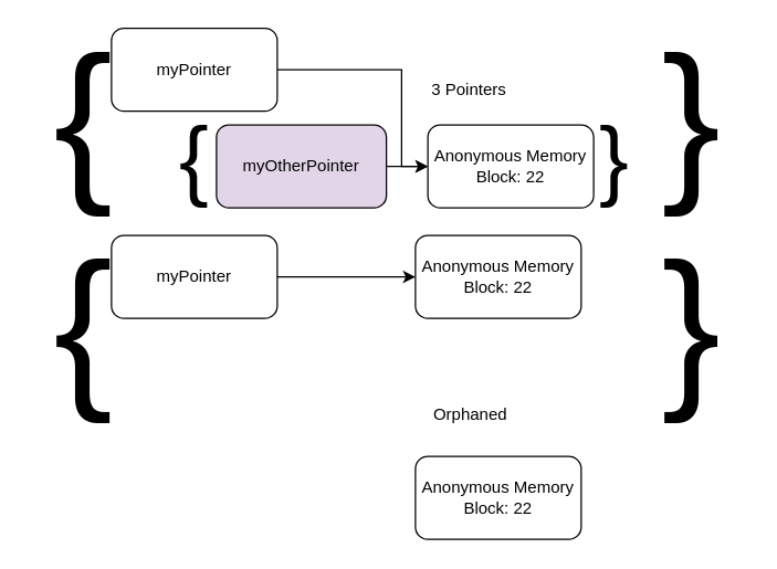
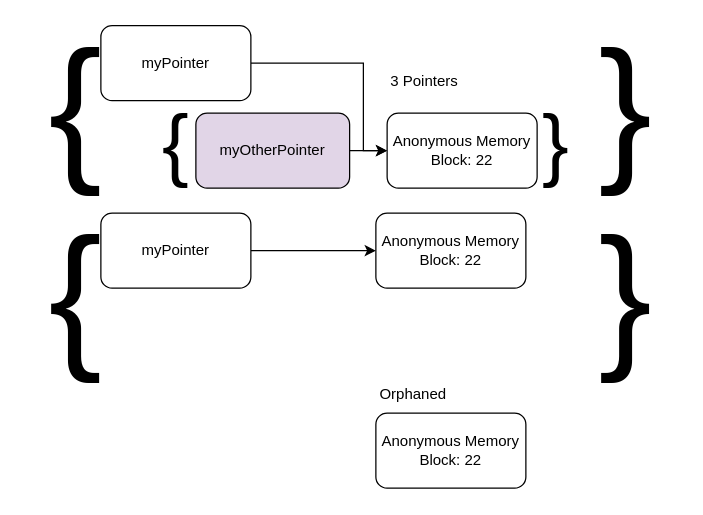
  <mxCell id="0" />
  <mxCell id="1" parent="0" />
  <mxCell id="2" style="edgeStyle=orthogonalEdgeStyle;rounded=0;orthogonalLoop=1;jettySize=auto;html=1;exitX=1;exitY=0.5;exitDx=0;exitDy=0;" parent="1" source="3" target="6" edge="1"><mxGeometry relative="1" as="geometry" /></mxCell>
  <mxCell id="3" value="myOtherPointer" style="rounded=1;whiteSpace=wrap;html=1;fillColor=#e1d5e7;" parent="1" vertex="1"><mxGeometry x="156" y="90" width="123" height="60" as="geometry" /></mxCell>
  <mxCell id="4" value="&lt;font style=&quot;font-size: 64px;&quot;&gt;{&lt;/font&gt;" style="text;html=1;strokeColor=none;fillColor=none;align=center;verticalAlign=middle;whiteSpace=wrap;rounded=0;" parent="1" vertex="1"><mxGeometry x="100" y="50" width="80" height="130" as="geometry" /></mxCell>
  <mxCell id="5" value="&lt;font style=&quot;font-size: 64px;&quot;&gt;}&lt;/font&gt;" style="text;html=1;strokeColor=none;fillColor=none;align=center;verticalAlign=middle;whiteSpace=wrap;rounded=0;" parent="1" vertex="1"><mxGeometry x="404.42" y="50" width="80" height="130" as="geometry" /></mxCell>
  <mxCell id="6" value="Anonymous Memory Block: 22" style="rounded=1;whiteSpace=wrap;html=1;" parent="1" vertex="1"><mxGeometry x="309" y="90" width="120" height="60" as="geometry" /></mxCell>
  <mxCell id="7" value="Anonymous Memory Block: 22" style="rounded=1;whiteSpace=wrap;html=1;" parent="1" vertex="1"><mxGeometry x="300" y="330" width="120" height="60" as="geometry" /></mxCell>
  <mxCell id="8" style="edgeStyle=orthogonalEdgeStyle;rounded=0;orthogonalLoop=1;jettySize=auto;html=1;exitX=1;exitY=0.5;exitDx=0;exitDy=0;entryX=0;entryY=0.5;entryDx=0;entryDy=0;" edge="1" parent="1" source="9" target="6"><mxGeometry relative="1" as="geometry"><Array as="points"><mxPoint x="290" y="50" /><mxPoint x="290" y="120" /></Array></mxGeometry></mxCell>
  <mxCell id="9" value="myPointer" style="rounded=1;whiteSpace=wrap;html=1;" vertex="1" parent="1"><mxGeometry x="80" y="20" width="120" height="60" as="geometry" /></mxCell>
  <mxCell id="10" value="&lt;font style=&quot;font-size: 128px;&quot;&gt;{&lt;/font&gt;" style="text;html=1;strokeColor=none;fillColor=none;align=center;verticalAlign=middle;whiteSpace=wrap;rounded=0;" vertex="1" parent="1"><mxGeometry y="20" width="80" height="130" as="geometry" x="20" /></mxCell>
  <mxCell id="11" value="&lt;font style=&quot;font-size: 128px;&quot;&gt;}&lt;/font&gt;" style="text;html=1;strokeColor=none;fillColor=none;align=center;verticalAlign=middle;whiteSpace=wrap;rounded=0;" vertex="1" parent="1"><mxGeometry x="460" y="20" width="80" height="130" as="geometry" /></mxCell>
  <mxCell id="12" value="Anonymous Memory Block: 22" style="rounded=1;whiteSpace=wrap;html=1;" vertex="1" parent="1"><mxGeometry x="300" y="170" width="120" height="60" as="geometry" /></mxCell>
  <mxCell id="13" style="edgeStyle=orthogonalEdgeStyle;rounded=0;orthogonalLoop=1;jettySize=auto;html=1;exitX=1;exitY=0.5;exitDx=0;exitDy=0;entryX=0;entryY=0.5;entryDx=0;entryDy=0;" edge="1" parent="1" source="14" target="12"><mxGeometry relative="1" as="geometry" /></mxCell>
  <mxCell id="14" value="myPointer" style="rounded=1;whiteSpace=wrap;html=1;" vertex="1" parent="1"><mxGeometry x="80" y="170" width="120" height="60" as="geometry" /></mxCell>
  <mxCell id="15" value="&lt;font style=&quot;font-size: 128px;&quot;&gt;{&lt;/font&gt;" style="text;html=1;strokeColor=none;fillColor=none;align=center;verticalAlign=middle;whiteSpace=wrap;rounded=0;" vertex="1" parent="1"><mxGeometry y="170" width="80" height="130" as="geometry" x="20" /></mxCell>
  <mxCell id="16" value="&lt;font style=&quot;font-size: 128px;&quot;&gt;}&lt;/font&gt;" style="text;html=1;strokeColor=none;fillColor=none;align=center;verticalAlign=middle;whiteSpace=wrap;rounded=0;" vertex="1" parent="1"><mxGeometry x="460" y="170" width="80" height="130" as="geometry" /></mxCell>
- <mxCell id="17" value="Orphaned" style="text;html=1;strokeColor=none;fillColor=none;align=center;verticalAlign=middle;whiteSpace=wrap;rounded=0;" vertex="1" parent="1"><mxGeometry x="310" y="285" width="60" height="30" as="geometry" /></mxCell>
+ <mxCell id="17" value="Orphaned" style="text;html=1;strokeColor=none;fillColor=none;align=center;verticalAlign=middle;whiteSpace=wrap;rounded=0;" vertex="1" parent="1"><mxGeometry x="300" y="300" width="60" height="30" as="geometry" /></mxCell>
  <mxCell id="18" value="3 Pointers" style="text;html=1;strokeColor=none;fillColor=none;align=center;verticalAlign=middle;whiteSpace=wrap;rounded=0;" vertex="1" parent="1"><mxGeometry x="309" y="50" width="60" height="30" as="geometry" /></mxCell>
